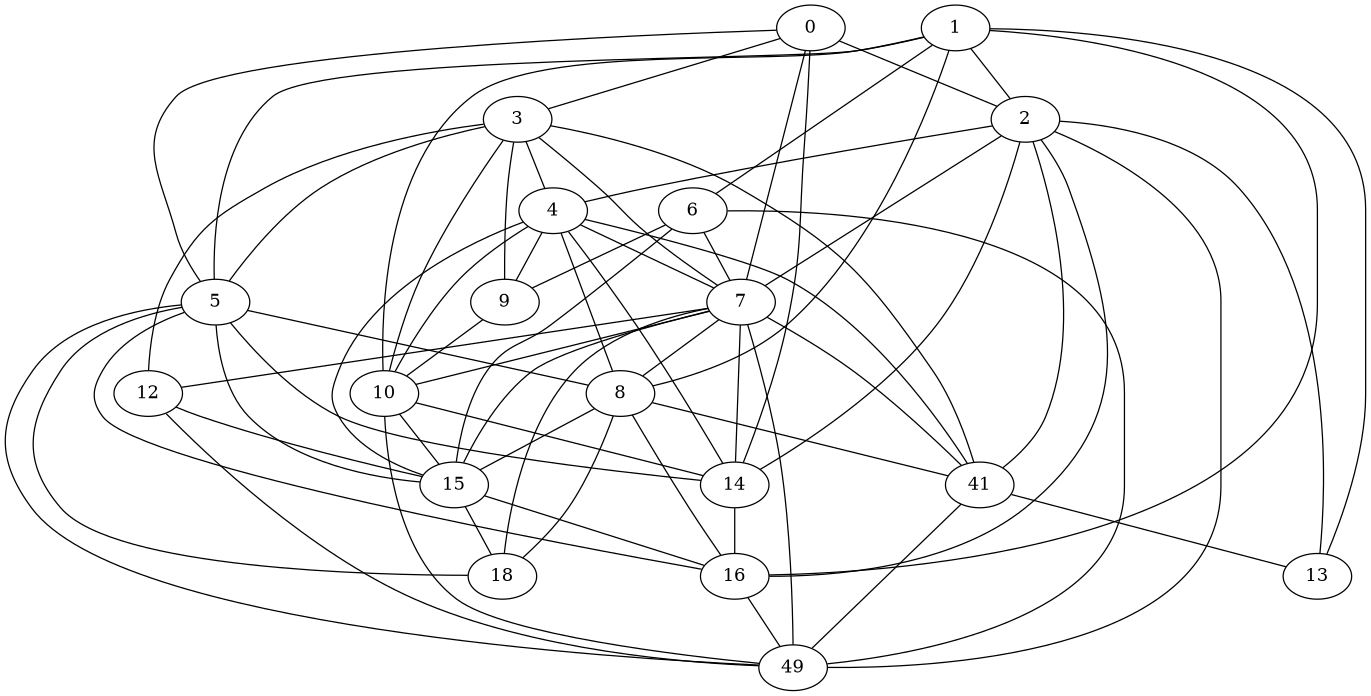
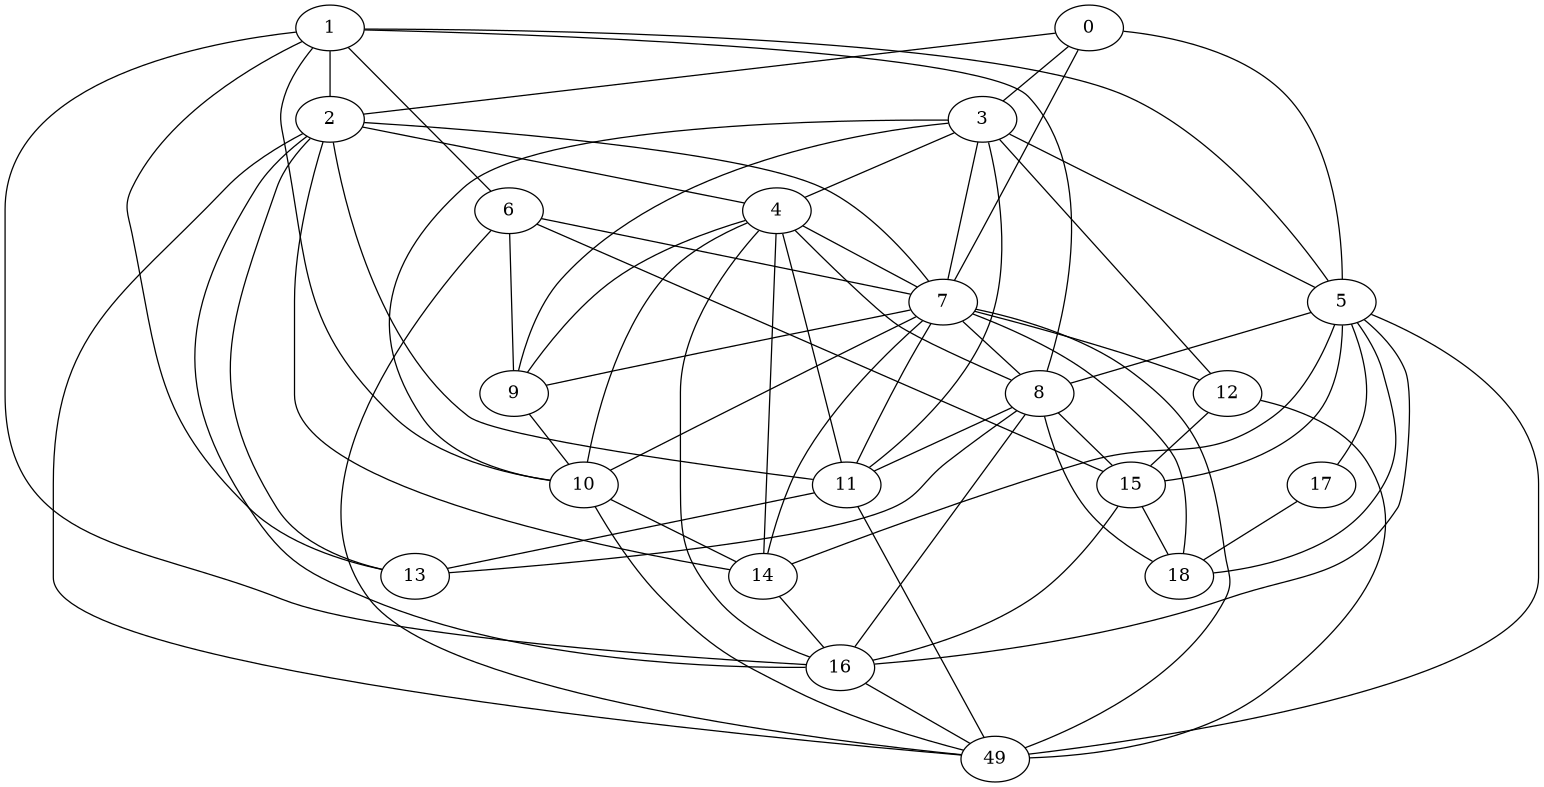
  strict graph {
    node [w=10]
    edge [w=-8]
    0 [w=-4]
    2 [w=-16]
    3
    5 [w=-11]
    7 [w=-4]
    14 [w=8]
    13 [w=14]
    16 [w=9]
    4
-   11 [label=41]
+   11
    n11 [label=49 w=-14]
    10 [w=-14]
    9 [w=-16]
    12 [w=-10]
    8 [w=7]
    15 [w=-14]
+   17
    18 [w=-4]
    1 [w=4]
    6 [w=-10]
    0 -- 2 [w=2]
    0 -- 3 [w=13]
    0 -- 5 [w=9]
    0 -- 7 [w=-7]
-   0 -- 14 [w=3]
    2 -- 7 [w=14]
    2 -- 14 [w=4]
    2 -- 13 [w=-9]
    2 -- 16 [w=-7]
    2 -- 4 [w=-5]
    2 -- 11 [w=6]
    2 -- n11 [w=12]
    3 -- 5 [w=3]
    3 -- 7 [w=14]
    3 -- 4 [w=10]
    3 -- 11 [w=15]
    3 -- 10 [w=9]
    3 -- 9 [w=13]
    3 -- 12 [w=-12]
    5 -- 14 [w=-12]
    5 -- 16 [w=-10]
    5 -- n11 [w=-12]
    5 -- 8 [w=8]
    5 -- 15 [w=-4]
+   5 -- 17 [w=11]
    5 -- 18 [w=-13]
    7 -- 14 [w=13]
    7 -- 11 [w=10]
    7 -- n11 [w=-5]
    7 -- 10
-   7 -- 15 [w=2]
+   7 -- 9 [w=2]
    7 -- 12 [w=12]
    7 -- 8 [w=6]
    7 -- 18 [w=13]
    14 -- 16 [w=3]
    16 -- n11 [w=15]
    4 -- 7 [w=-4]
    4 -- 14 [w=-13]
    4 -- 11 [w=-5]
    4 -- 10
    4 -- 9 [w=-2]
    4 -- 8 [w=-11]
-   4 -- 15 [w=-2]
+   4 -- 16 [w=-2]
    11 -- 13 [w=4]
    11 -- n11 [w=-14]
    10 -- 14 [w=3]
    10 -- n11
-   10 -- 15 [w=16]
    9 -- 10
    12 -- n11 [w=-11]
    12 -- 15 [w=-12]
+   8 -- 13 [w=-10]
    8 -- 16 [w=15]
    8 -- 11 [w=14]
    8 -- 15 [w=-13]
    8 -- 18 [w=12]
    15 -- 16 [w=14]
    15 -- 18 [w=-9]
+   17 -- 18 [w=15]
    1 -- 2
    1 -- 5 [w=-4]
    1 -- 13 [w=-15]
    1 -- 16 [w=-3]
    1 -- 10 [w=3]
    1 -- 8 [w=7]
    1 -- 6 [w=13]
    6 -- 7
    6 -- n11 [w=13]
    6 -- 9 [w=-7]
    6 -- 15
  }
